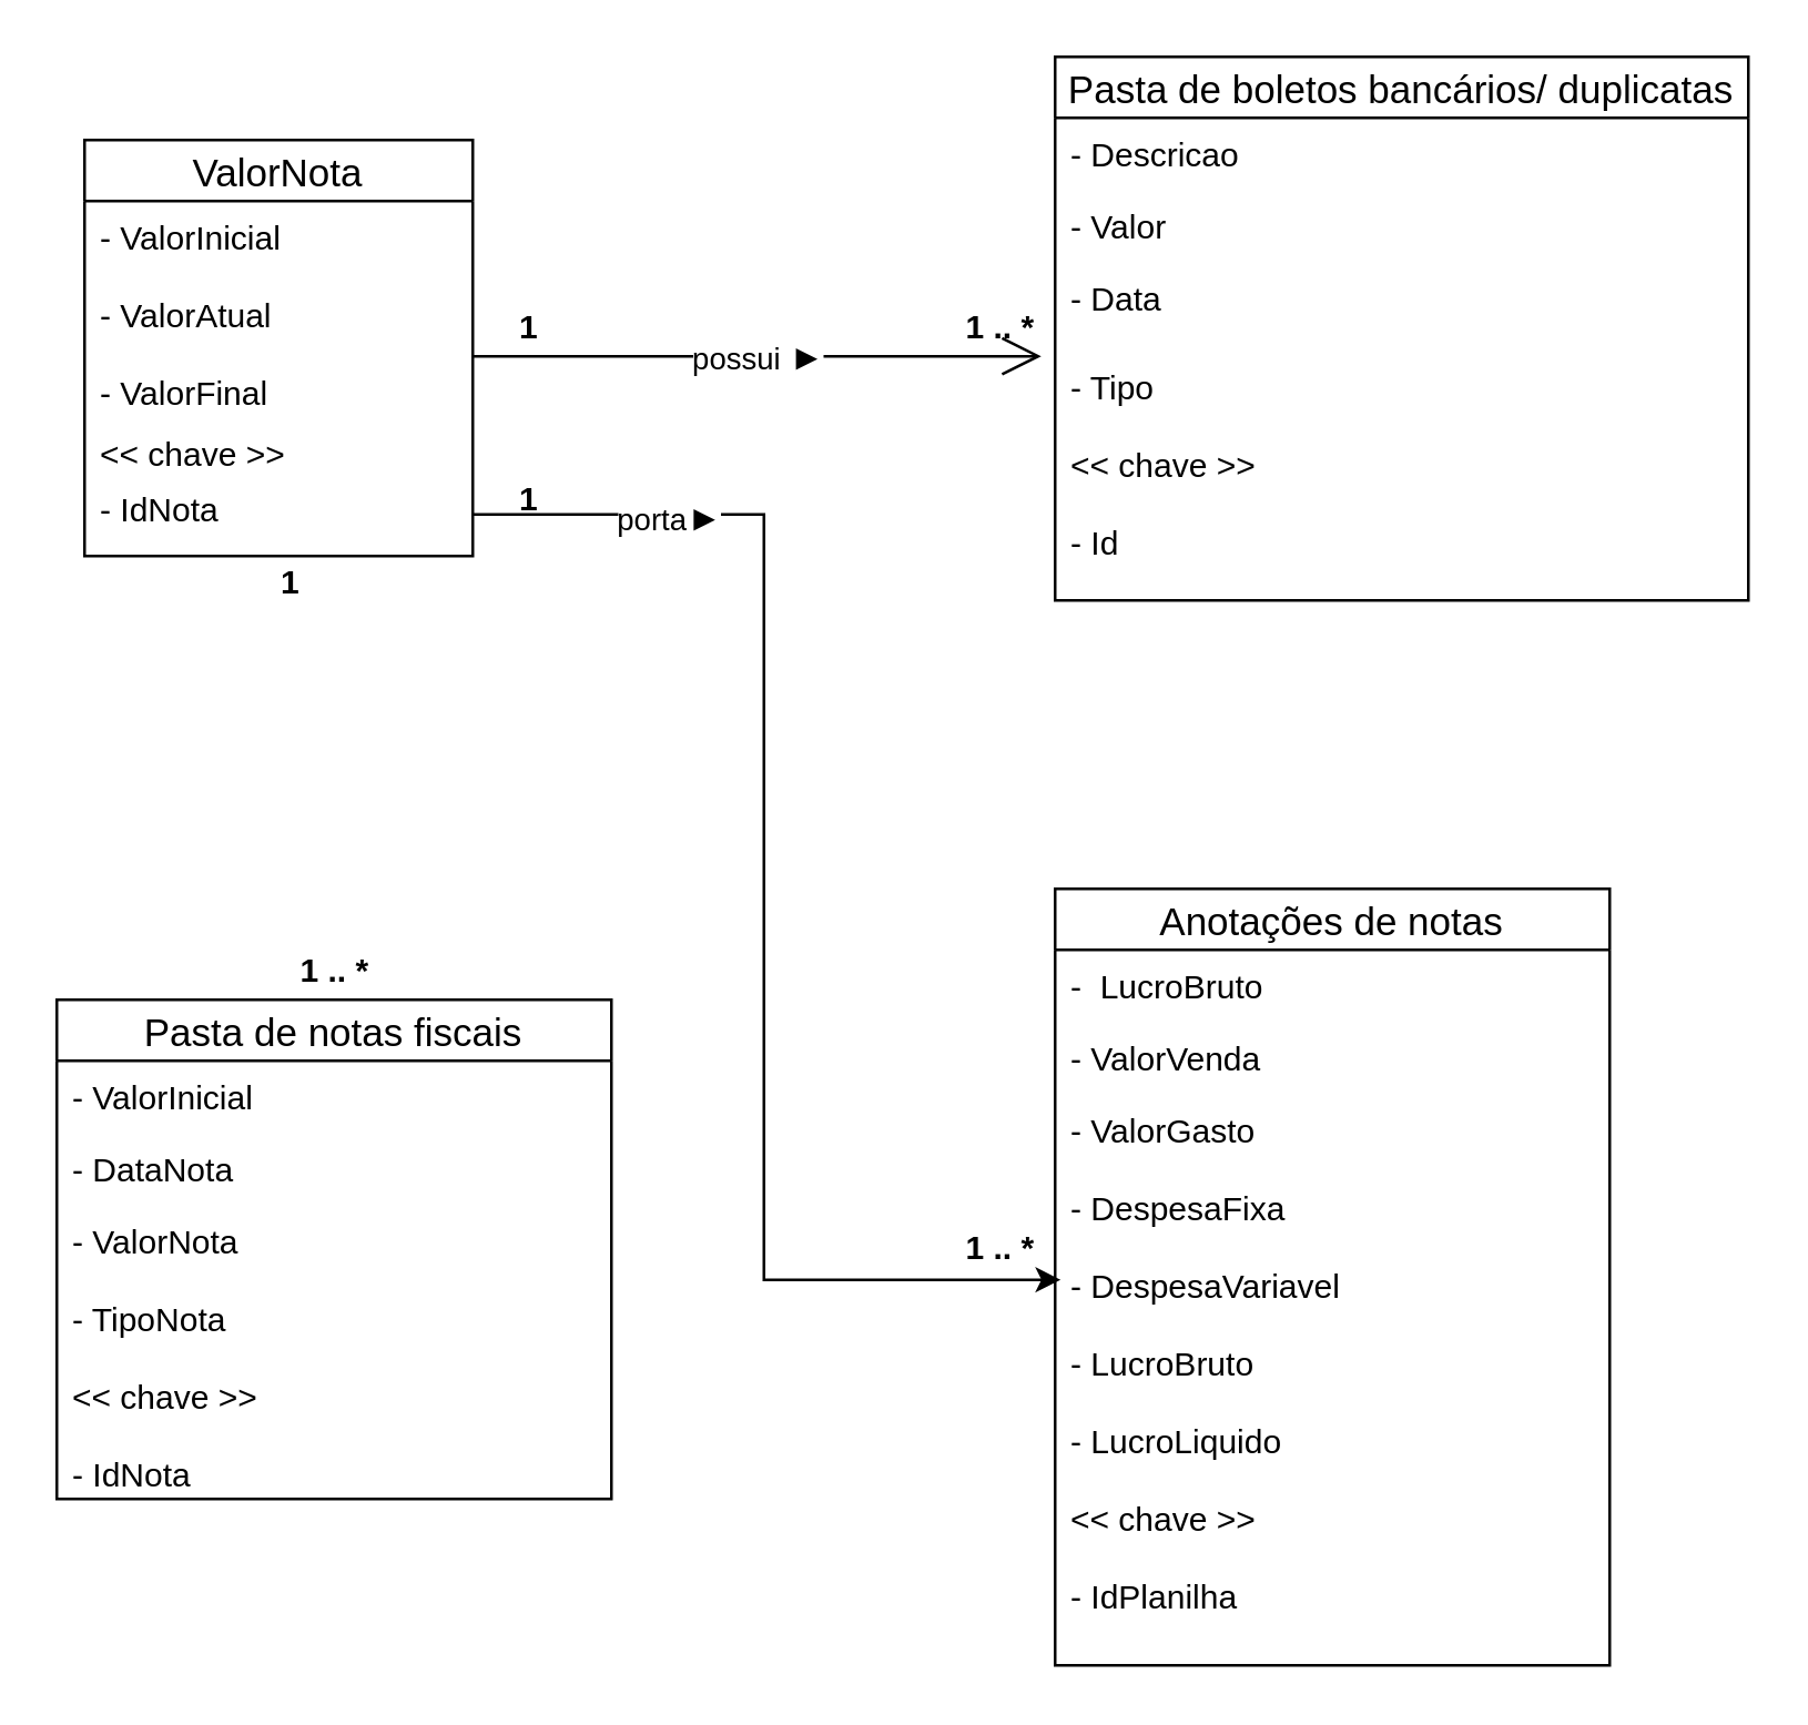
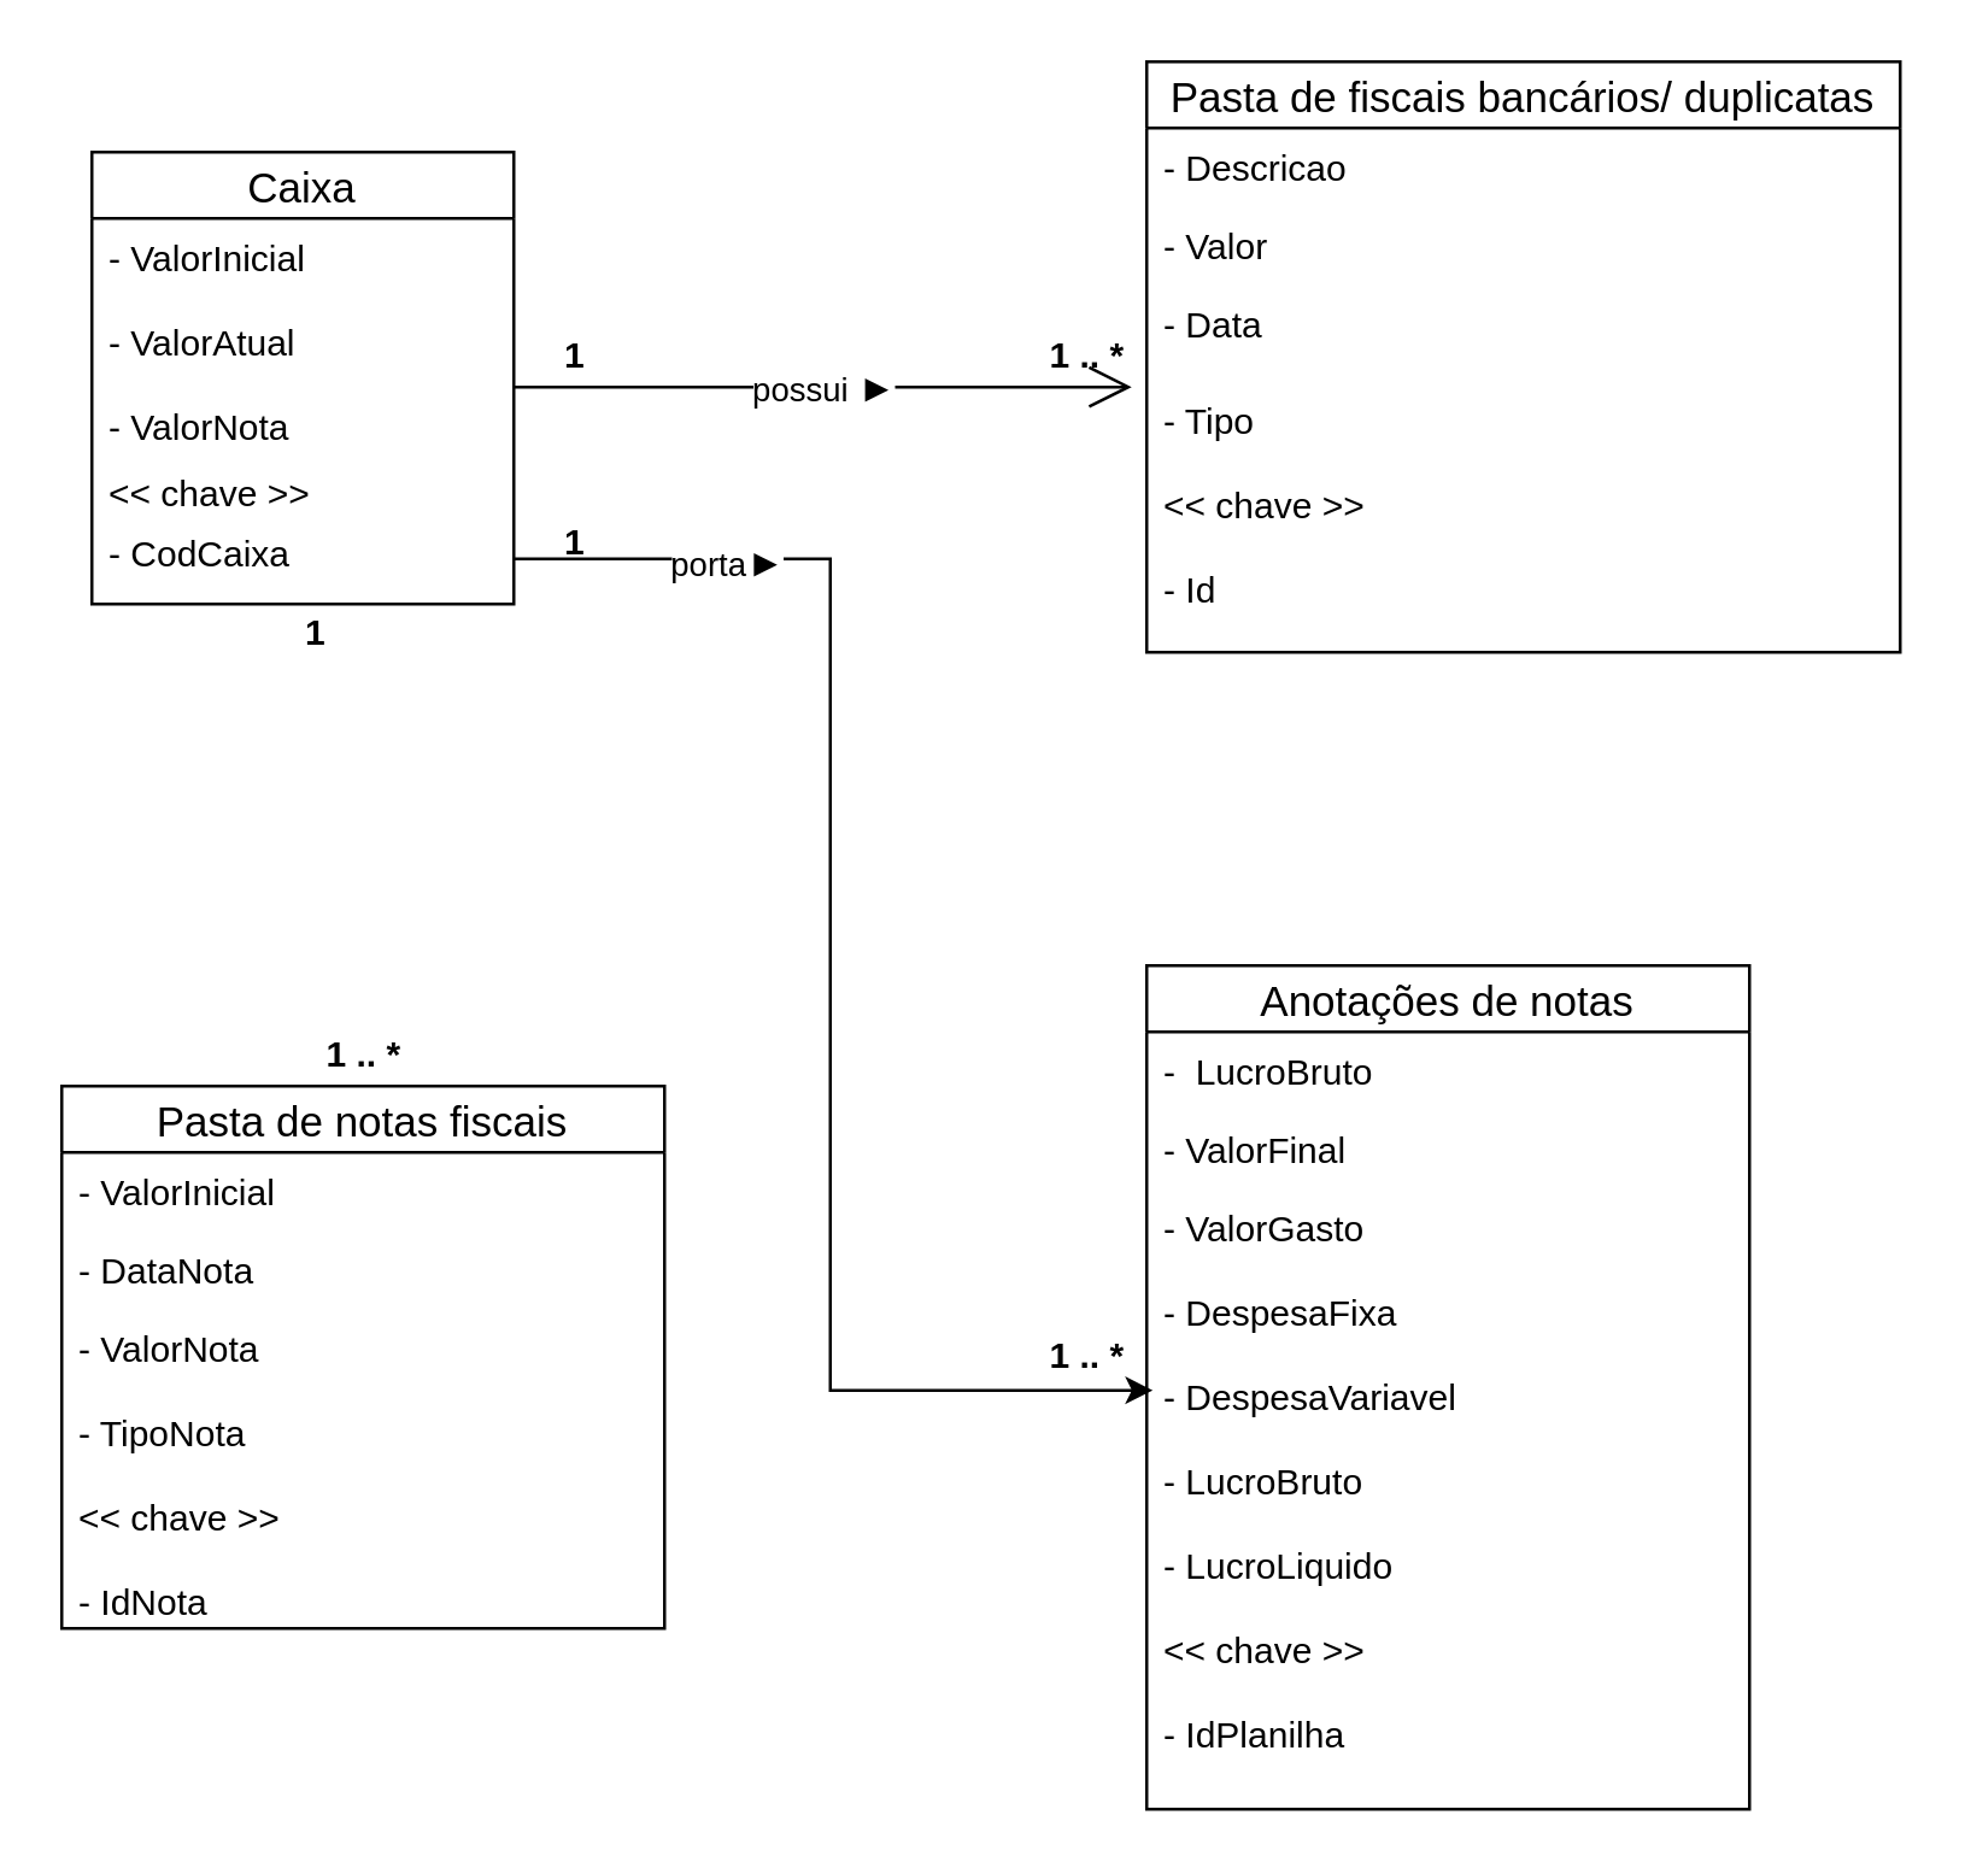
  <mxCell id="0" />
  <mxCell id="1" parent="0" />
  <mxCell id="2" value="Pasta de notas fiscais" style="swimlane;fontStyle=0;childLayout=stackLayout;horizontal=1;startSize=22;horizontalStack=0;resizeParent=1;resizeParentMax=0;resizeLast=0;collapsible=1;marginBottom=0;align=center;fontSize=14;" parent="1" vertex="1"><mxGeometry x="20" y="360" width="200" height="180" as="geometry" /></mxCell>
  <mxCell id="3" value="- ValorInicial" style="text;strokeColor=none;fillColor=none;spacingLeft=4;spacingRight=4;overflow=hidden;rotatable=0;points=[[0,0.5],[1,0.5]];portConstraint=eastwest;fontSize=12;" parent="2" vertex="1"><mxGeometry y="22" width="200" height="26" as="geometry" /></mxCell>
  <mxCell id="4" value="- DataNota" style="text;strokeColor=none;fillColor=none;spacingLeft=4;spacingRight=4;overflow=hidden;rotatable=0;points=[[0,0.5],[1,0.5]];portConstraint=eastwest;fontSize=12;" parent="2" vertex="1"><mxGeometry y="48" width="200" height="26" as="geometry" /></mxCell>
  <mxCell id="5" value="- ValorNota&#10;&#10;- TipoNota&#10;&#10;&lt;&lt; chave &gt;&gt;&#10;&#10;- IdNota" style="text;strokeColor=none;fillColor=none;spacingLeft=4;spacingRight=4;overflow=hidden;rotatable=0;points=[[0,0.5],[1,0.5]];portConstraint=eastwest;fontSize=12;" parent="2" vertex="1"><mxGeometry y="74" width="200" height="106" as="geometry" /></mxCell>
- <mxCell id="6" value="Pasta de boletos bancários/ duplicatas" style="swimlane;fontStyle=0;childLayout=stackLayout;horizontal=1;startSize=22;horizontalStack=0;resizeParent=1;resizeParentMax=0;resizeLast=0;collapsible=1;marginBottom=0;align=center;fontSize=14;" parent="1" vertex="1"><mxGeometry x="380" y="20" width="250" height="196" as="geometry" /></mxCell>
+ <mxCell id="6" value="Pasta de fiscais bancários/ duplicatas" style="swimlane;fontStyle=0;childLayout=stackLayout;horizontal=1;startSize=22;horizontalStack=0;resizeParent=1;resizeParentMax=0;resizeLast=0;collapsible=1;marginBottom=0;align=center;fontSize=14;" parent="1" vertex="1"><mxGeometry x="380" y="20" width="250" height="196" as="geometry" /></mxCell>
  <mxCell id="7" value="- Descricao" style="text;strokeColor=none;fillColor=none;spacingLeft=4;spacingRight=4;overflow=hidden;rotatable=0;points=[[0,0.5],[1,0.5]];portConstraint=eastwest;fontSize=12;" parent="6" vertex="1"><mxGeometry y="22" width="250" height="26" as="geometry" /></mxCell>
  <mxCell id="8" value="- Valor" style="text;strokeColor=none;fillColor=none;spacingLeft=4;spacingRight=4;overflow=hidden;rotatable=0;points=[[0,0.5],[1,0.5]];portConstraint=eastwest;fontSize=12;" parent="6" vertex="1"><mxGeometry y="48" width="250" height="26" as="geometry" /></mxCell>
  <mxCell id="9" value="- Data" style="text;strokeColor=none;fillColor=none;spacingLeft=4;spacingRight=4;overflow=hidden;rotatable=0;points=[[0,0.5],[1,0.5]];portConstraint=eastwest;fontSize=12;" parent="6" vertex="1"><mxGeometry y="74" width="250" height="32" as="geometry" /></mxCell>
  <mxCell id="10" value="- Tipo&#10;&#10;&lt;&lt; chave &gt;&gt;&#10;&#10;- Id" style="text;strokeColor=none;fillColor=none;spacingLeft=4;spacingRight=4;overflow=hidden;rotatable=0;points=[[0,0.5],[1,0.5]];portConstraint=eastwest;fontSize=12;" parent="6" vertex="1"><mxGeometry y="106" width="250" height="90" as="geometry" /></mxCell>
  <mxCell id="11" value="&lt;&lt; chave &gt;&gt;" style="text;strokeColor=none;fillColor=none;spacingLeft=4;spacingRight=4;overflow=hidden;rotatable=0;points=[[0,0.5],[1,0.5]];portConstraint=eastwest;fontSize=12;" parent="1" vertex="1"><mxGeometry x="30" y="150" width="140" height="26" as="geometry" /></mxCell>
- <mxCell id="12" value="ValorNota" style="swimlane;fontStyle=0;childLayout=stackLayout;horizontal=1;startSize=22;horizontalStack=0;resizeParent=1;resizeParentMax=0;resizeLast=0;collapsible=1;marginBottom=0;align=center;fontSize=14;" parent="1" vertex="1"><mxGeometry x="30" y="50" width="140" height="150" as="geometry" /></mxCell>
- <mxCell id="13" value="- ValorInicial&#10;&#10;- ValorAtual&#10;&#10;- ValorFinal&#10;" style="text;strokeColor=none;fillColor=none;spacingLeft=4;spacingRight=4;overflow=hidden;rotatable=0;points=[[0,0.5],[1,0.5]];portConstraint=eastwest;fontSize=12;" parent="12" vertex="1"><mxGeometry y="22" width="140" height="98" as="geometry" /></mxCell>
- <mxCell id="14" value="- IdNota" style="text;strokeColor=none;fillColor=none;spacingLeft=4;spacingRight=4;overflow=hidden;rotatable=0;points=[[0,0.5],[1,0.5]];portConstraint=eastwest;fontSize=12;" parent="12" vertex="1"><mxGeometry y="120" width="140" height="30" as="geometry" /></mxCell>
+ <mxCell id="12" value="Caixa" style="swimlane;fontStyle=0;childLayout=stackLayout;horizontal=1;startSize=22;horizontalStack=0;resizeParent=1;resizeParentMax=0;resizeLast=0;collapsible=1;marginBottom=0;align=center;fontSize=14;" parent="1" vertex="1"><mxGeometry x="30" y="50" width="140" height="150" as="geometry" /></mxCell>
+ <mxCell id="13" value="- ValorInicial&#10;&#10;- ValorAtual&#10;&#10;- ValorNota&#10;" style="text;strokeColor=none;fillColor=none;spacingLeft=4;spacingRight=4;overflow=hidden;rotatable=0;points=[[0,0.5],[1,0.5]];portConstraint=eastwest;fontSize=12;" parent="12" vertex="1"><mxGeometry y="22" width="140" height="98" as="geometry" /></mxCell>
+ <mxCell id="14" value="- CodCaixa" style="text;strokeColor=none;fillColor=none;spacingLeft=4;spacingRight=4;overflow=hidden;rotatable=0;points=[[0,0.5],[1,0.5]];portConstraint=eastwest;fontSize=12;" parent="12" vertex="1"><mxGeometry y="120" width="140" height="30" as="geometry" /></mxCell>
  <mxCell id="15" value="&lt;b&gt;1&lt;/b&gt;" style="text;html=1;align=center;verticalAlign=middle;resizable=0;points=[];autosize=1;" parent="1" vertex="1"><mxGeometry x="180" y="108" width="20" height="20" as="geometry" /></mxCell>
  <mxCell id="16" value="&lt;b&gt;1 .. *&lt;/b&gt;" style="text;html=1;align=center;verticalAlign=middle;resizable=0;points=[];autosize=1;" parent="1" vertex="1"><mxGeometry x="340" y="108" width="40" height="20" as="geometry" /></mxCell>
  <mxCell id="17" value="possui&amp;nbsp;&lt;span style=&quot;font-family: &amp;#34;roboto&amp;#34; , &amp;#34;arial&amp;#34; , sans-serif ; font-size: 13px ; text-align: left&quot;&gt;►&lt;/span&gt;" style="endArrow=open;endFill=1;endSize=12;html=1;entryX=-0.02;entryY=0.022;entryDx=0;entryDy=0;entryPerimeter=0;" parent="1" target="10" edge="1"><mxGeometry width="160" relative="1" as="geometry"><mxPoint x="170" y="128" as="sourcePoint" /><mxPoint x="330" y="128" as="targetPoint" /></mxGeometry></mxCell>
  <mxCell id="18" value="&lt;b&gt;1&lt;/b&gt;" style="text;html=1;align=center;verticalAlign=middle;resizable=0;points=[];autosize=1;" parent="1" vertex="1"><mxGeometry x="94" y="200" width="20" height="20" as="geometry" /></mxCell>
  <mxCell id="19" value="&lt;b&gt;1 .. *&lt;/b&gt;" style="text;html=1;align=center;verticalAlign=middle;resizable=0;points=[];autosize=1;" parent="1" vertex="1"><mxGeometry x="100" y="340" width="40" height="20" as="geometry" /></mxCell>
  <mxCell id="20" value="Anotações de notas" style="swimlane;fontStyle=0;childLayout=stackLayout;horizontal=1;startSize=22;horizontalStack=0;resizeParent=1;resizeParentMax=0;resizeLast=0;collapsible=1;marginBottom=0;align=center;fontSize=14;" parent="1" vertex="1"><mxGeometry x="380" y="320" width="200" height="280" as="geometry" /></mxCell>
  <mxCell id="21" value="-  LucroBruto" style="text;strokeColor=none;fillColor=none;spacingLeft=4;spacingRight=4;overflow=hidden;rotatable=0;points=[[0,0.5],[1,0.5]];portConstraint=eastwest;fontSize=12;" parent="20" vertex="1"><mxGeometry y="22" width="200" height="26" as="geometry" /></mxCell>
- <mxCell id="22" value="- ValorVenda" style="text;strokeColor=none;fillColor=none;spacingLeft=4;spacingRight=4;overflow=hidden;rotatable=0;points=[[0,0.5],[1,0.5]];portConstraint=eastwest;fontSize=12;" parent="20" vertex="1"><mxGeometry y="48" width="200" height="26" as="geometry" /></mxCell>
+ <mxCell id="22" value="- ValorFinal" style="text;strokeColor=none;fillColor=none;spacingLeft=4;spacingRight=4;overflow=hidden;rotatable=0;points=[[0,0.5],[1,0.5]];portConstraint=eastwest;fontSize=12;" parent="20" vertex="1"><mxGeometry y="48" width="200" height="26" as="geometry" /></mxCell>
  <mxCell id="23" value="- ValorGasto&#10;&#10;- DespesaFixa&#10;&#10;- DespesaVariavel&#10;&#10;- LucroBruto&#10;&#10;- LucroLiquido&#10;&#10;&lt;&lt; chave &gt;&gt;&#10;&#10;- IdPlanilha" style="text;strokeColor=none;fillColor=none;spacingLeft=4;spacingRight=4;overflow=hidden;rotatable=0;points=[[0,0.5],[1,0.5]];portConstraint=eastwest;fontSize=12;" parent="20" vertex="1"><mxGeometry y="74" width="200" height="206" as="geometry" /></mxCell>
  <mxCell id="24" style="edgeStyle=orthogonalEdgeStyle;rounded=0;orthogonalLoop=1;jettySize=auto;html=1;exitX=1;exitY=0.5;exitDx=0;exitDy=0;entryX=0.01;entryY=0.325;entryDx=0;entryDy=0;entryPerimeter=0;" parent="1" source="14" target="23" edge="1"><mxGeometry relative="1" as="geometry" /></mxCell>
  <mxCell id="25" value="porta&lt;span style=&quot;font-family: &amp;#34;roboto&amp;#34; , &amp;#34;arial&amp;#34; , sans-serif ; font-size: 13px ; text-align: left&quot;&gt;►&lt;/span&gt;" style="edgeLabel;html=1;align=center;verticalAlign=middle;resizable=0;points=[];" parent="24" vertex="1" connectable="0"><mxGeometry x="-0.053" y="2" relative="1" as="geometry"><mxPoint x="-37" y="-126" as="offset" /></mxGeometry></mxCell>
  <mxCell id="26" value="&lt;b&gt;1&lt;/b&gt;" style="text;html=1;align=center;verticalAlign=middle;resizable=0;points=[];autosize=1;" parent="1" vertex="1"><mxGeometry x="180" y="170" width="20" height="20" as="geometry" /></mxCell>
  <mxCell id="27" value="&lt;b&gt;1 .. *&lt;/b&gt;" style="text;html=1;align=center;verticalAlign=middle;resizable=0;points=[];autosize=1;" parent="1" vertex="1"><mxGeometry x="340" y="440" width="40" height="20" as="geometry" /></mxCell>
